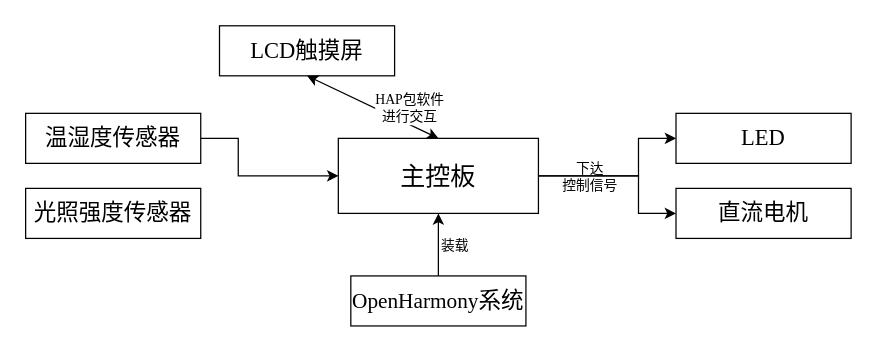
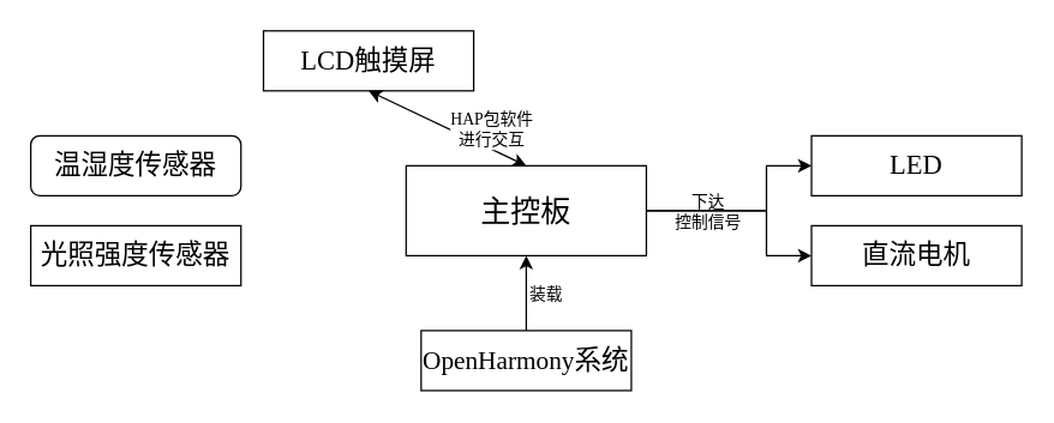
  <mxCell id="0" />
  <mxCell id="1" parent="0" />
  <mxCell id="2" style="edgeStyle=orthogonalEdgeStyle;rounded=0;orthogonalLoop=1;jettySize=auto;html=1;exitX=1;exitY=0.5;exitDx=0;exitDy=0;entryX=0;entryY=0.5;entryDx=0;entryDy=0;" edge="1" parent="1" source="5" target="9"><mxGeometry relative="1" as="geometry"><Array as="points"><mxPoint x="510" y="140" /><mxPoint x="510" y="110" /></Array></mxGeometry></mxCell>
  <mxCell id="3" style="edgeStyle=orthogonalEdgeStyle;rounded=0;orthogonalLoop=1;jettySize=auto;html=1;exitX=1;exitY=0.5;exitDx=0;exitDy=0;" edge="1" parent="1" source="5" target="10"><mxGeometry relative="1" as="geometry"><Array as="points"><mxPoint x="510" y="140" /><mxPoint x="510" y="170" /></Array></mxGeometry></mxCell>
  <mxCell id="4" value="下达&lt;div&gt;控制信号&lt;/div&gt;" style="edgeLabel;html=1;align=center;verticalAlign=middle;resizable=0;points=[];labelBackgroundColor=none;" vertex="1" connectable="0" parent="3"><mxGeometry x="-0.429" y="1" relative="1" as="geometry"><mxPoint y="1" as="offset" /></mxGeometry></mxCell>
  <mxCell id="5" value="&lt;font style=&quot;font-size: 20px;&quot; face=&quot;宋体&quot;&gt;主控板&lt;/font&gt;" style="rounded=0;whiteSpace=wrap;html=1;" vertex="1" parent="1"><mxGeometry x="270" y="110" width="160" height="60" as="geometry" /></mxCell>
- <mxCell id="6" style="edgeStyle=orthogonalEdgeStyle;rounded=0;orthogonalLoop=1;jettySize=auto;html=1;exitX=1;exitY=0.5;exitDx=0;exitDy=0;entryX=0;entryY=0.5;entryDx=0;entryDy=0;" edge="1" parent="1" source="7" target="5"><mxGeometry relative="1" as="geometry"><Array as="points"><mxPoint x="190" y="110" /><mxPoint x="190" y="140" /></Array></mxGeometry></mxCell>
- <mxCell id="7" value="&lt;font style=&quot;font-size: 18px;&quot; face=&quot;宋体&quot;&gt;温湿度传感器&lt;/font&gt;" style="rounded=0;whiteSpace=wrap;html=1;" vertex="1" parent="1"><mxGeometry x="20" y="90" width="140" height="40" as="geometry" /></mxCell>
+ <mxCell id="7" value="&lt;font style=&quot;font-size: 18px;&quot; face=&quot;宋体&quot;&gt;温湿度传感器&lt;/font&gt;" style="whiteSpace=wrap;html=1;rounded=1;" vertex="1" parent="1"><mxGeometry x="20" y="90" width="140" height="40" as="geometry" /></mxCell>
  <mxCell id="8" value="&lt;font style=&quot;font-size: 18px;&quot; face=&quot;宋体&quot;&gt;光照强度传感器&lt;/font&gt;" style="rounded=0;whiteSpace=wrap;html=1;" vertex="1" parent="1"><mxGeometry x="20" y="150" width="140" height="40" as="geometry" /></mxCell>
  <mxCell id="9" value="&lt;font face=&quot;Times New Roman&quot; style=&quot;font-size: 18px;&quot;&gt;LED&lt;/font&gt;" style="rounded=0;whiteSpace=wrap;html=1;" vertex="1" parent="1"><mxGeometry x="540" y="90" width="140" height="40" as="geometry" /></mxCell>
  <mxCell id="10" value="&lt;font style=&quot;font-size: 18px;&quot; face=&quot;宋体&quot;&gt;直流电机&lt;/font&gt;" style="rounded=0;whiteSpace=wrap;html=1;" vertex="1" parent="1"><mxGeometry x="540" y="150" width="140" height="40" as="geometry" /></mxCell>
  <mxCell id="11" value="&lt;font face=&quot;Times New Roman&quot; style=&quot;font-size: 18px;&quot;&gt;LCD&lt;/font&gt;&lt;font style=&quot;font-size: 18px;&quot; face=&quot;宋体&quot;&gt;触摸屏&lt;/font&gt;" style="rounded=0;whiteSpace=wrap;html=1;" vertex="1" parent="1"><mxGeometry x="175" y="20" width="140" height="40" as="geometry" /></mxCell>
  <mxCell id="12" style="edgeStyle=orthogonalEdgeStyle;rounded=0;orthogonalLoop=1;jettySize=auto;html=1;exitX=0.5;exitY=0;exitDx=0;exitDy=0;entryX=0.5;entryY=1;entryDx=0;entryDy=0;" edge="1" parent="1" source="14" target="5"><mxGeometry relative="1" as="geometry" /></mxCell>
  <mxCell id="13" value="装载" style="edgeLabel;html=1;align=center;verticalAlign=middle;resizable=0;points=[];" vertex="1" connectable="0" parent="12"><mxGeometry x="-0.013" y="-2" relative="1" as="geometry"><mxPoint x="10" as="offset" /></mxGeometry></mxCell>
  <mxCell id="14" value="&lt;font face=&quot;Times New Roman&quot; style=&quot;font-size: 17px;&quot;&gt;OpenHarmony&lt;/font&gt;&lt;font style=&quot;font-size: 18px;&quot; face=&quot;宋体&quot;&gt;系统&lt;/font&gt;" style="rounded=0;whiteSpace=wrap;html=1;" vertex="1" parent="1"><mxGeometry x="280" y="220" width="140" height="40" as="geometry" /></mxCell>
  <mxCell id="15" value="" style="endArrow=classic;startArrow=classic;html=1;rounded=0;exitX=0.5;exitY=0;exitDx=0;exitDy=0;entryX=0.5;entryY=1;entryDx=0;entryDy=0;" edge="1" parent="1" source="5" target="11"><mxGeometry width="50" height="50" relative="1" as="geometry"><mxPoint x="480" y="60" as="sourcePoint" /><mxPoint x="530" y="10" as="targetPoint" /></mxGeometry></mxCell>
  <mxCell id="16" value="&lt;font face=&quot;Times New Roman&quot;&gt;HAP&lt;/font&gt;包软件&lt;div&gt;进行交互&lt;/div&gt;" style="edgeLabel;html=1;align=center;verticalAlign=middle;resizable=0;points=[];" vertex="1" connectable="0" parent="15"><mxGeometry x="0.004" relative="1" as="geometry"><mxPoint x="29" as="offset" /></mxGeometry></mxCell>
